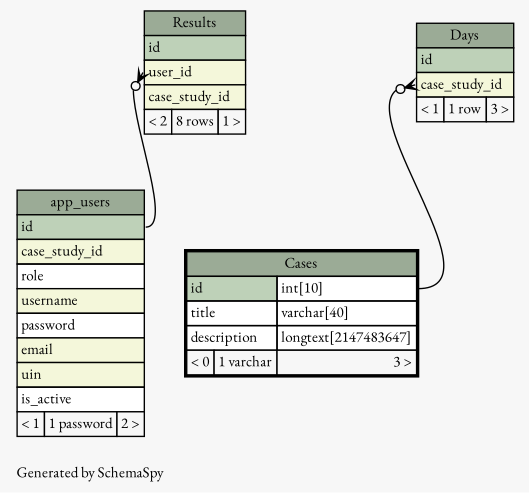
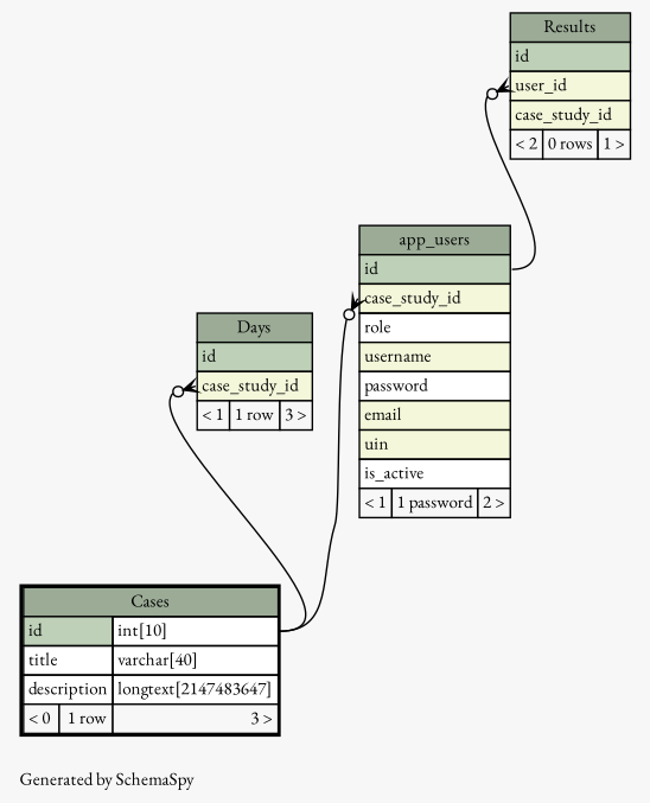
  digraph {
    bgcolor="#f7f7f7"
    fontname="EB Garamond"
    fontsize=11
    label="\nGenerated by SchemaSpy"
    labeljust=l
    nodesep=0.18
    rankdir=TB
    ranksep=0.46
    node [fontname="EB Garamond" fontsize=11 shape=plaintext]
    edge [arrowhead=none arrowsize=0.8 arrowtail=crowodot dir=back fontname="EB Garamond" headport="id.type:e" tailport="case_study_id:w"]
    n1 [label=<     <TABLE BORDER="0" CELLBORDER="1" CELLSPACING="0" BGCOLOR="#ffffff">       <TR><TD COLSPAN="3" BGCOLOR="#9bab96" ALIGN="CENTER">app_users</TD></TR>       <TR><TD PORT="id" COLSPAN="3" BGCOLOR="#bed1b8" ALIGN="LEFT">id</TD></TR>       <TR><TD PORT="case_study_id" COLSPAN="3" BGCOLOR="#f4f7da" ALIGN="LEFT">case_study_id</TD></TR>       <TR><TD PORT="role" COLSPAN="3" ALIGN="LEFT">role</TD></TR>       <TR><TD PORT="username" COLSPAN="3" BGCOLOR="#f4f7da" ALIGN="LEFT">username</TD></TR>       <TR><TD PORT="password" COLSPAN="3" ALIGN="LEFT">password</TD></TR>       <TR><TD PORT="email" COLSPAN="3" BGCOLOR="#f4f7da" ALIGN="LEFT">email</TD></TR>       <TR><TD PORT="uin" COLSPAN="3" BGCOLOR="#f4f7da" ALIGN="LEFT">uin</TD></TR>       <TR><TD PORT="is_active" COLSPAN="3" ALIGN="LEFT">is_active</TD></TR>       <TR><TD ALIGN="LEFT" BGCOLOR="#f7f7f7">&lt; 1</TD><TD ALIGN="RIGHT" BGCOLOR="#f7f7f7">1 password</TD><TD ALIGN="RIGHT" BGCOLOR="#f7f7f7">2 &gt;</TD></TR>     </TABLE>>]
-   n2 [label=<     <TABLE BORDER="2" CELLBORDER="1" CELLSPACING="0" BGCOLOR="#ffffff">       <TR><TD COLSPAN="3" BGCOLOR="#9bab96" ALIGN="CENTER">Cases</TD></TR>       <TR><TD PORT="id" COLSPAN="2" BGCOLOR="#bed1b8" ALIGN="LEFT">id</TD><TD PORT="id.type" ALIGN="LEFT">int[10]</TD></TR>       <TR><TD PORT="title" COLSPAN="2" ALIGN="LEFT">title</TD><TD PORT="title.type" ALIGN="LEFT">varchar[40]</TD></TR>       <TR><TD PORT="description" COLSPAN="2" ALIGN="LEFT">description</TD><TD PORT="description.type" ALIGN="LEFT">longtext[2147483647]</TD></TR>       <TR><TD ALIGN="LEFT" BGCOLOR="#f7f7f7">&lt; 0</TD><TD ALIGN="RIGHT" BGCOLOR="#f7f7f7">1 varchar</TD><TD ALIGN="RIGHT" BGCOLOR="#f7f7f7">3 &gt;</TD></TR>     </TABLE>>]
+   n2 [label=<     <TABLE BORDER="2" CELLBORDER="1" CELLSPACING="0" BGCOLOR="#ffffff">       <TR><TD COLSPAN="3" BGCOLOR="#9bab96" ALIGN="CENTER">Cases</TD></TR>       <TR><TD PORT="id" COLSPAN="2" BGCOLOR="#bed1b8" ALIGN="LEFT">id</TD><TD PORT="id.type" ALIGN="LEFT">int[10]</TD></TR>       <TR><TD PORT="title" COLSPAN="2" ALIGN="LEFT">title</TD><TD PORT="title.type" ALIGN="LEFT">varchar[40]</TD></TR>       <TR><TD PORT="description" COLSPAN="2" ALIGN="LEFT">description</TD><TD PORT="description.type" ALIGN="LEFT">longtext[2147483647]</TD></TR>       <TR><TD ALIGN="LEFT" BGCOLOR="#f7f7f7">&lt; 0</TD><TD ALIGN="RIGHT" BGCOLOR="#f7f7f7">1 row</TD><TD ALIGN="RIGHT" BGCOLOR="#f7f7f7">3 &gt;</TD></TR>     </TABLE>>]
    n3 [label=<     <TABLE BORDER="0" CELLBORDER="1" CELLSPACING="0" BGCOLOR="#ffffff">       <TR><TD COLSPAN="3" BGCOLOR="#9bab96" ALIGN="CENTER">Days</TD></TR>       <TR><TD PORT="id" COLSPAN="3" BGCOLOR="#bed1b8" ALIGN="LEFT">id</TD></TR>       <TR><TD PORT="case_study_id" COLSPAN="3" BGCOLOR="#f4f7da" ALIGN="LEFT">case_study_id</TD></TR>       <TR><TD ALIGN="LEFT" BGCOLOR="#f7f7f7">&lt; 1</TD><TD ALIGN="RIGHT" BGCOLOR="#f7f7f7">1 row</TD><TD ALIGN="RIGHT" BGCOLOR="#f7f7f7">3 &gt;</TD></TR>     </TABLE>>]
-   n4 [label=<     <TABLE BORDER="0" CELLBORDER="1" CELLSPACING="0" BGCOLOR="#ffffff">       <TR><TD COLSPAN="3" BGCOLOR="#9bab96" ALIGN="CENTER">Results</TD></TR>       <TR><TD PORT="id" COLSPAN="3" BGCOLOR="#bed1b8" ALIGN="LEFT">id</TD></TR>       <TR><TD PORT="user_id" COLSPAN="3" BGCOLOR="#f4f7da" ALIGN="LEFT">user_id</TD></TR>       <TR><TD PORT="case_study_id" COLSPAN="3" BGCOLOR="#f4f7da" ALIGN="LEFT">case_study_id</TD></TR>       <TR><TD ALIGN="LEFT" BGCOLOR="#f7f7f7">&lt; 2</TD><TD ALIGN="RIGHT" BGCOLOR="#f7f7f7">8 rows</TD><TD ALIGN="RIGHT" BGCOLOR="#f7f7f7">1 &gt;</TD></TR>     </TABLE>>]
+   n4 [label=<     <TABLE BORDER="0" CELLBORDER="1" CELLSPACING="0" BGCOLOR="#ffffff">       <TR><TD COLSPAN="3" BGCOLOR="#9bab96" ALIGN="CENTER">Results</TD></TR>       <TR><TD PORT="id" COLSPAN="3" BGCOLOR="#bed1b8" ALIGN="LEFT">id</TD></TR>       <TR><TD PORT="user_id" COLSPAN="3" BGCOLOR="#f4f7da" ALIGN="LEFT">user_id</TD></TR>       <TR><TD PORT="case_study_id" COLSPAN="3" BGCOLOR="#f4f7da" ALIGN="LEFT">case_study_id</TD></TR>       <TR><TD ALIGN="LEFT" BGCOLOR="#f7f7f7">&lt; 2</TD><TD ALIGN="RIGHT" BGCOLOR="#f7f7f7">0 rows</TD><TD ALIGN="RIGHT" BGCOLOR="#f7f7f7">1 &gt;</TD></TR>     </TABLE>>]
+   n1 -> n2
    n3 -> n2
    n4 -> n1 [headport="id:e" tailport="user_id:w"]
  }
